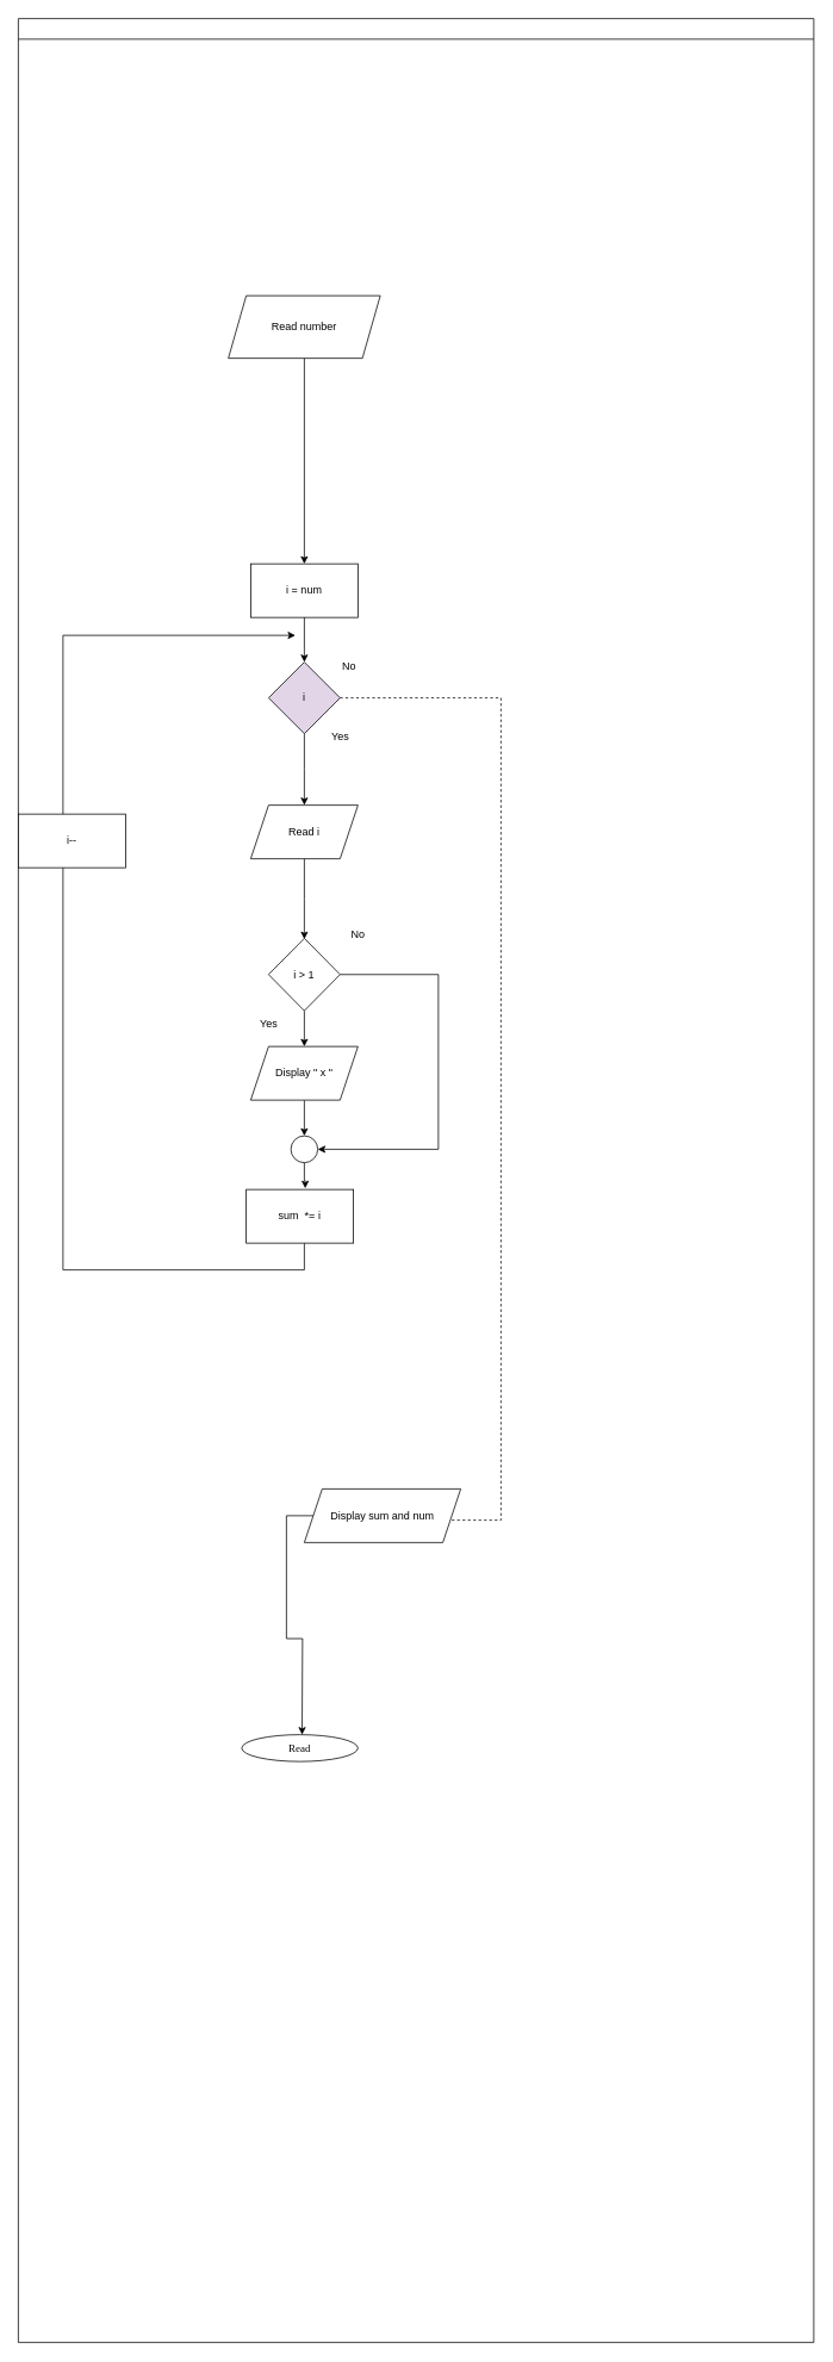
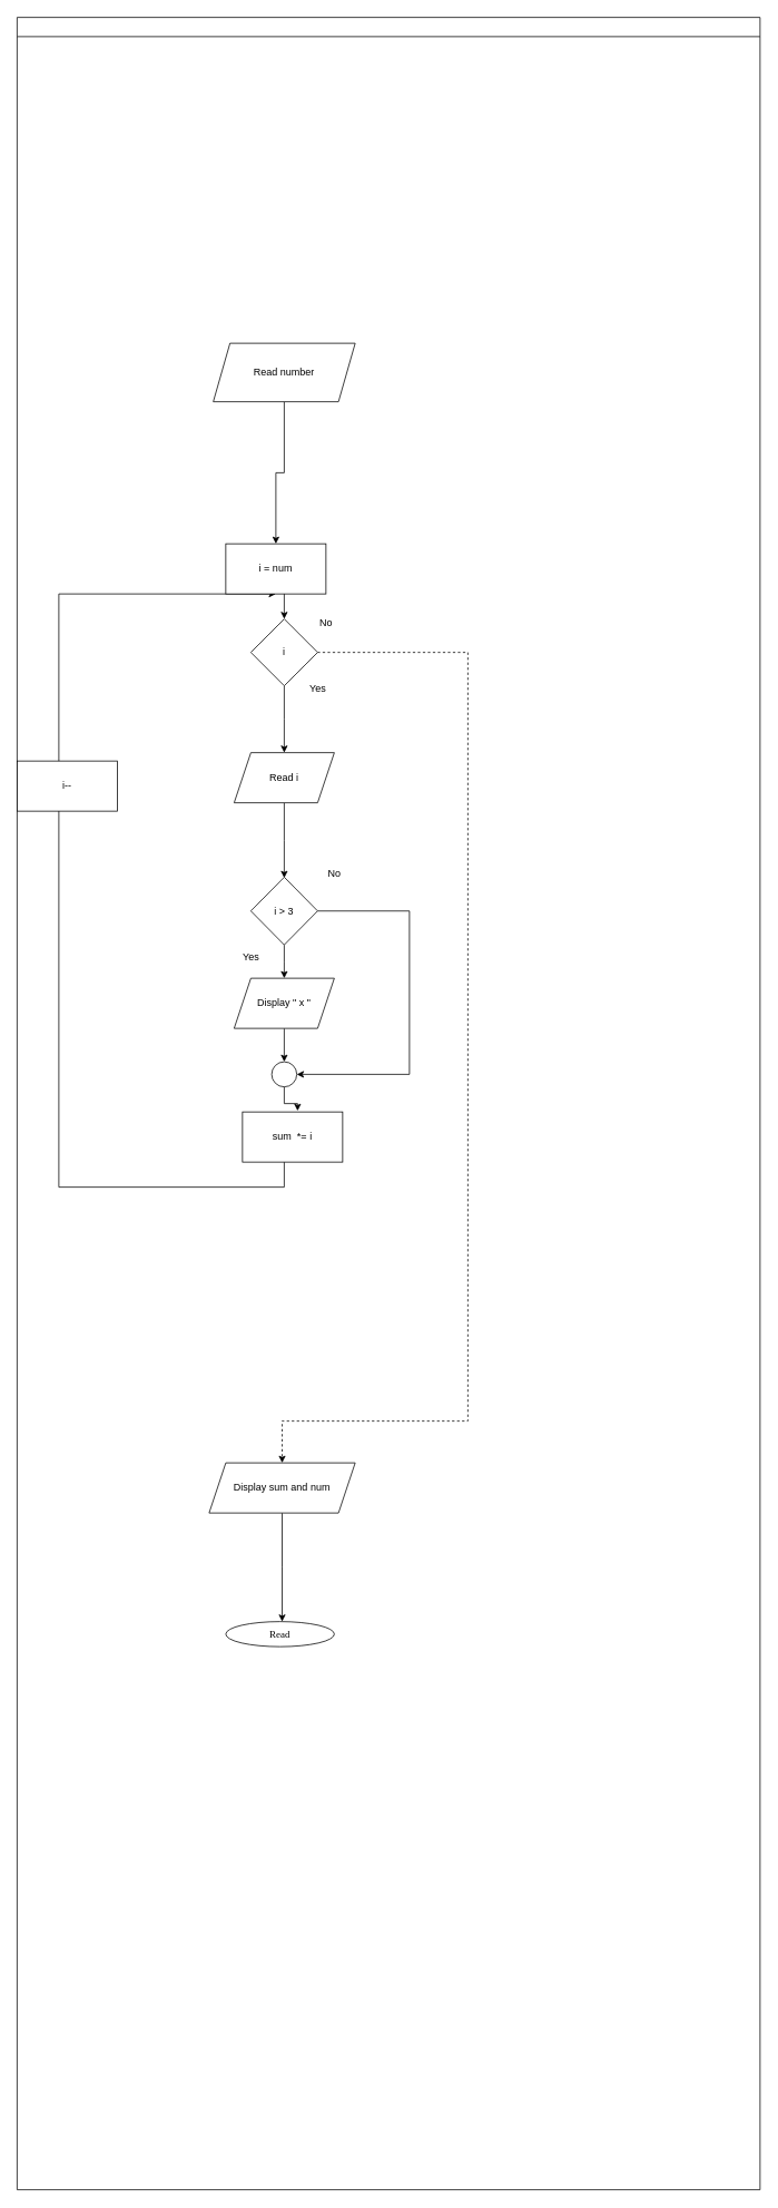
  <mxCell id="0" />
  <mxCell id="1" parent="0" />
  <mxCell id="2" value="" style="swimlane;fontFamily=Sarabun;fontSource=https%3A%2F%2Ffonts.googleapis.com%2Fcss%3Ffamily%3DSarabun;" parent="1" vertex="1"><mxGeometry x="20" y="20" width="890" height="2600" as="geometry" /></mxCell>
  <mxCell id="3" style="edgeStyle=orthogonalEdgeStyle;rounded=0;orthogonalLoop=1;jettySize=auto;html=1;" edge="1" parent="2" source="4" target="13"><mxGeometry relative="1" as="geometry" /></mxCell>
- <mxCell id="4" value="Read number" style="shape=parallelogram;perimeter=parallelogramPerimeter;whiteSpace=wrap;html=1;fixedSize=1;" parent="2" vertex="1"><mxGeometry x="235" y="310" width="170" height="70" as="geometry" /></mxCell>
+ <mxCell id="4" value="Read number" style="shape=parallelogram;perimeter=parallelogramPerimeter;whiteSpace=wrap;html=1;fixedSize=1;" parent="2" vertex="1"><mxGeometry x="235" y="390" width="170" height="70" as="geometry" /></mxCell>
  <mxCell id="5" style="edgeStyle=orthogonalEdgeStyle;rounded=0;orthogonalLoop=1;jettySize=auto;html=1;" parent="2" edge="1"><mxGeometry relative="1" as="geometry"><mxPoint x="320" y="720" as="targetPoint" /><mxPoint x="320" y="660" as="sourcePoint" /></mxGeometry></mxCell>
  <mxCell id="6" style="edgeStyle=orthogonalEdgeStyle;rounded=0;orthogonalLoop=1;jettySize=auto;html=1;" edge="1" parent="2" source="8"><mxGeometry relative="1" as="geometry"><mxPoint x="320" y="880" as="targetPoint" /></mxGeometry></mxCell>
  <mxCell id="7" style="edgeStyle=orthogonalEdgeStyle;rounded=0;orthogonalLoop=1;jettySize=auto;html=1;entryX=0.5;entryY=0;entryDx=0;entryDy=0;dashed=1;" edge="1" parent="2" source="8" target="23"><mxGeometry relative="1" as="geometry"><Array as="points"><mxPoint x="540" y="760" /><mxPoint x="540" y="1680" /></Array></mxGeometry></mxCell>
- <mxCell id="8" value="i" style="rhombus;whiteSpace=wrap;html=1;fillColor=#e1d5e7;" vertex="1" parent="2"><mxGeometry x="280" y="720" width="80" height="80" as="geometry" /></mxCell>
+ <mxCell id="8" value="i" style="rhombus;whiteSpace=wrap;html=1;" vertex="1" parent="2"><mxGeometry x="280" y="720" width="80" height="80" as="geometry" /></mxCell>
  <mxCell id="9" style="edgeStyle=orthogonalEdgeStyle;rounded=0;orthogonalLoop=1;jettySize=auto;html=1;" edge="1" parent="2" source="10"><mxGeometry relative="1" as="geometry"><mxPoint x="320" y="1030" as="targetPoint" /></mxGeometry></mxCell>
  <mxCell id="10" value="Read i" style="shape=parallelogram;perimeter=parallelogramPerimeter;whiteSpace=wrap;html=1;fixedSize=1;" vertex="1" parent="2"><mxGeometry x="260" y="880" width="120" height="60" as="geometry" /></mxCell>
  <mxCell id="11" style="edgeStyle=orthogonalEdgeStyle;rounded=0;orthogonalLoop=1;jettySize=auto;html=1;" edge="1" parent="2" source="12"><mxGeometry relative="1" as="geometry"><mxPoint x="310" y="690" as="targetPoint" /><Array as="points"><mxPoint x="320" y="1400" /><mxPoint x="50" y="1400" /><mxPoint x="50" y="690" /></Array></mxGeometry></mxCell>
- <mxCell id="12" value="sum&amp;nbsp; *= i" style="rounded=0;whiteSpace=wrap;html=1;" vertex="1" parent="2"><mxGeometry x="255" y="1310" width="120" height="60" as="geometry" /></mxCell>
- <mxCell id="13" value="i = num" style="rounded=0;whiteSpace=wrap;html=1;" vertex="1" parent="2"><mxGeometry x="260" y="610" width="120" height="60" as="geometry" /></mxCell>
+ <mxCell id="12" value="sum&amp;nbsp; *= i" style="rounded=0;whiteSpace=wrap;html=1;" vertex="1" parent="2"><mxGeometry x="270" y="1310" width="120" height="60" as="geometry" /></mxCell>
+ <mxCell id="13" value="i = num" style="rounded=0;whiteSpace=wrap;html=1;" vertex="1" parent="2"><mxGeometry x="250" y="630" width="120" height="60" as="geometry" /></mxCell>
  <mxCell id="14" value="i--" style="rounded=0;whiteSpace=wrap;html=1;" vertex="1" parent="2"><mxGeometry y="890" width="120" height="60" as="geometry" /></mxCell>
  <mxCell id="15" style="edgeStyle=orthogonalEdgeStyle;rounded=0;orthogonalLoop=1;jettySize=auto;html=1;" edge="1" parent="2" source="17"><mxGeometry relative="1" as="geometry"><mxPoint x="320" y="1150" as="targetPoint" /></mxGeometry></mxCell>
  <mxCell id="16" style="edgeStyle=orthogonalEdgeStyle;rounded=0;orthogonalLoop=1;jettySize=auto;html=1;entryX=1;entryY=0.5;entryDx=0;entryDy=0;" edge="1" parent="2" source="17" target="20"><mxGeometry relative="1" as="geometry"><Array as="points"><mxPoint x="470" y="1069" /><mxPoint x="470" y="1265" /></Array></mxGeometry></mxCell>
- <mxCell id="17" value="i &amp;gt; 1" style="rhombus;whiteSpace=wrap;html=1;" vertex="1" parent="2"><mxGeometry x="280" y="1029" width="80" height="81" as="geometry" /></mxCell>
+ <mxCell id="17" value="i &amp;gt; 3" style="rhombus;whiteSpace=wrap;html=1;" vertex="1" parent="2"><mxGeometry x="280" y="1029" width="80" height="81" as="geometry" /></mxCell>
  <mxCell id="18" style="edgeStyle=orthogonalEdgeStyle;rounded=0;orthogonalLoop=1;jettySize=auto;html=1;entryX=0.5;entryY=0;entryDx=0;entryDy=0;" edge="1" parent="2" source="19" target="20"><mxGeometry relative="1" as="geometry" /></mxCell>
  <mxCell id="19" value="Display &quot; x &quot;" style="shape=parallelogram;perimeter=parallelogramPerimeter;whiteSpace=wrap;html=1;fixedSize=1;" vertex="1" parent="2"><mxGeometry x="260" y="1150" width="120" height="60" as="geometry" /></mxCell>
  <mxCell id="20" value="" style="ellipse;whiteSpace=wrap;html=1;aspect=fixed;" vertex="1" parent="2"><mxGeometry x="305" y="1250" width="30" height="30" as="geometry" /></mxCell>
  <mxCell id="21" style="edgeStyle=orthogonalEdgeStyle;rounded=0;orthogonalLoop=1;jettySize=auto;html=1;entryX=0.55;entryY=-0.021;entryDx=0;entryDy=0;entryPerimeter=0;" edge="1" parent="2" source="20" target="12"><mxGeometry relative="1" as="geometry" /></mxCell>
  <mxCell id="22" style="edgeStyle=orthogonalEdgeStyle;rounded=0;orthogonalLoop=1;jettySize=auto;html=1;" edge="1" parent="2" source="23"><mxGeometry relative="1" as="geometry"><mxPoint x="317.5" y="1920" as="targetPoint" /></mxGeometry></mxCell>
- <mxCell id="23" value="Display sum and num" style="shape=parallelogram;perimeter=parallelogramPerimeter;whiteSpace=wrap;html=1;fixedSize=1;" vertex="1" parent="2"><mxGeometry x="320" y="1645" width="175" height="60" as="geometry" /></mxCell>
+ <mxCell id="23" value="Display sum and num" style="shape=parallelogram;perimeter=parallelogramPerimeter;whiteSpace=wrap;html=1;fixedSize=1;" vertex="1" parent="2"><mxGeometry x="230" y="1730" width="175" height="60" as="geometry" /></mxCell>
  <mxCell id="24" value="Yes" style="text;html=1;align=center;verticalAlign=middle;resizable=0;points=[];autosize=1;strokeColor=none;fillColor=none;" vertex="1" parent="2"><mxGeometry x="260" y="1110" width="40" height="30" as="geometry" /></mxCell>
  <mxCell id="25" value="No" style="text;html=1;align=center;verticalAlign=middle;resizable=0;points=[];autosize=1;strokeColor=none;fillColor=none;" vertex="1" parent="2"><mxGeometry x="360" y="1010" width="40" height="30" as="geometry" /></mxCell>
  <mxCell id="26" value="No" style="text;html=1;align=center;verticalAlign=middle;resizable=0;points=[];autosize=1;strokeColor=none;fillColor=none;" vertex="1" parent="2"><mxGeometry x="350" y="710" width="40" height="30" as="geometry" /></mxCell>
  <mxCell id="27" value="&lt;font face=&quot;Sarabun&quot;&gt;Read&lt;/font&gt;" style="ellipse;whiteSpace=wrap;html=1;" vertex="1" parent="2"><mxGeometry x="250" y="1920" width="130" height="30" as="geometry" /></mxCell>
  <mxCell id="28" value="Yes" style="text;html=1;align=center;verticalAlign=middle;resizable=0;points=[];autosize=1;strokeColor=none;fillColor=none;" vertex="1" parent="1"><mxGeometry x="360" y="808" width="40" height="30" as="geometry" /></mxCell>
